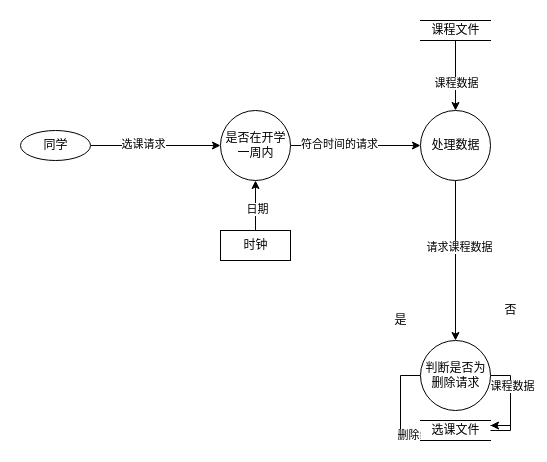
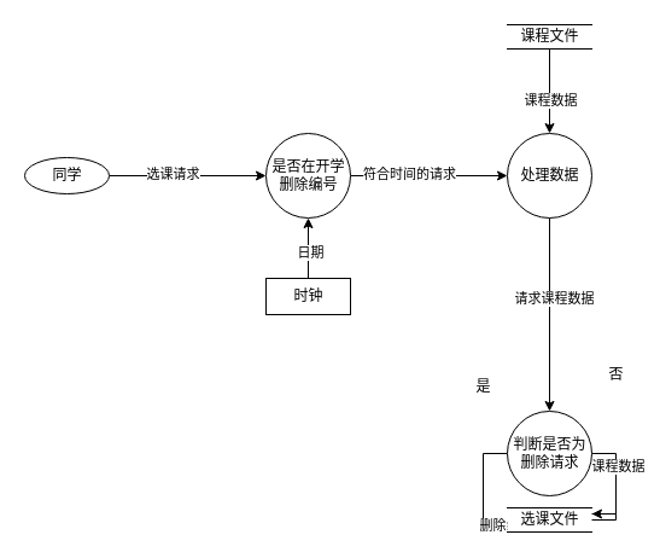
  <mxCell id="0" />
  <mxCell id="1" parent="0" />
  <mxCell id="2" style="edgeStyle=orthogonalEdgeStyle;rounded=0;orthogonalLoop=1;jettySize=auto;html=1;exitX=1;exitY=0.5;exitDx=0;exitDy=0;entryX=0;entryY=0.5;entryDx=0;entryDy=0;" edge="1" parent="1" source="4" target="7"><mxGeometry relative="1" as="geometry" /></mxCell>
  <mxCell id="3" value="选课请求" style="edgeLabel;html=1;align=center;verticalAlign=middle;resizable=0;points=[];" vertex="1" connectable="0" parent="2"><mxGeometry x="-0.203" y="2" relative="1" as="geometry"><mxPoint as="offset" /></mxGeometry></mxCell>
  <mxCell id="4" value="同学" style="ellipse;html=1;dashed=0;whitespace=wrap;" vertex="1" parent="1"><mxGeometry x="20" y="130" width="70" height="30" as="geometry" /></mxCell>
  <mxCell id="5" style="edgeStyle=orthogonalEdgeStyle;rounded=0;orthogonalLoop=1;jettySize=auto;html=1;exitX=1;exitY=0.5;exitDx=0;exitDy=0;entryX=0;entryY=0.5;entryDx=0;entryDy=0;" edge="1" parent="1" source="7" target="13"><mxGeometry relative="1" as="geometry"><mxPoint x="420" y="145" as="targetPoint" /></mxGeometry></mxCell>
  <mxCell id="6" value="符合时间的请求" style="edgeLabel;html=1;align=center;verticalAlign=middle;resizable=0;points=[];" vertex="1" connectable="0" parent="5"><mxGeometry x="-0.265" y="2" relative="1" as="geometry"><mxPoint as="offset" /></mxGeometry></mxCell>
- <mxCell id="7" value="是否在开学&lt;br&gt;一周内" style="shape=ellipse;html=1;dashed=0;whitespace=wrap;aspect=fixed;perimeter=ellipsePerimeter;" vertex="1" parent="1"><mxGeometry x="220" y="110" width="70" height="70" as="geometry" /></mxCell>
+ <mxCell id="7" value="是否在开学&lt;br&gt;删除编号" style="shape=ellipse;html=1;dashed=0;whitespace=wrap;aspect=fixed;perimeter=ellipsePerimeter;" vertex="1" parent="1"><mxGeometry x="220" y="110" width="70" height="70" as="geometry" /></mxCell>
  <mxCell id="8" style="edgeStyle=orthogonalEdgeStyle;rounded=0;orthogonalLoop=1;jettySize=auto;html=1;exitX=0.5;exitY=0;exitDx=0;exitDy=0;entryX=0.5;entryY=1;entryDx=0;entryDy=0;" edge="1" parent="1" source="10" target="7"><mxGeometry relative="1" as="geometry"><Array as="points"><mxPoint x="255" y="240" /><mxPoint x="255" y="240" /></Array></mxGeometry></mxCell>
  <mxCell id="9" value="日期" style="edgeLabel;html=1;align=center;verticalAlign=middle;resizable=0;points=[];" vertex="1" connectable="0" parent="8"><mxGeometry x="0.213" y="-1" relative="1" as="geometry"><mxPoint as="offset" /></mxGeometry></mxCell>
  <mxCell id="10" value="时钟" style="html=1;dashed=0;whitespace=wrap;" vertex="1" parent="1"><mxGeometry x="220" y="230" width="70" height="30" as="geometry" /></mxCell>
  <mxCell id="11" style="edgeStyle=orthogonalEdgeStyle;rounded=0;orthogonalLoop=1;jettySize=auto;html=1;exitX=0.5;exitY=1;exitDx=0;exitDy=0;entryX=0.5;entryY=0;entryDx=0;entryDy=0;" edge="1" parent="1" source="13" target="21"><mxGeometry relative="1" as="geometry"><mxPoint x="455" y="290" as="targetPoint" /></mxGeometry></mxCell>
  <mxCell id="12" value="请求课程数据" style="edgeLabel;html=1;align=center;verticalAlign=middle;resizable=0;points=[];" vertex="1" connectable="0" parent="11"><mxGeometry x="-0.171" y="3" relative="1" as="geometry"><mxPoint as="offset" /></mxGeometry></mxCell>
  <mxCell id="13" value="处理数据" style="shape=ellipse;html=1;dashed=0;whitespace=wrap;aspect=fixed;perimeter=ellipsePerimeter;" vertex="1" parent="1"><mxGeometry x="420" y="110" width="70" height="70" as="geometry" /></mxCell>
  <mxCell id="14" style="edgeStyle=orthogonalEdgeStyle;rounded=0;orthogonalLoop=1;jettySize=auto;html=1;exitX=0.5;exitY=1;exitDx=0;exitDy=0;entryX=0.5;entryY=0;entryDx=0;entryDy=0;" edge="1" parent="1" source="16" target="13"><mxGeometry relative="1" as="geometry" /></mxCell>
  <mxCell id="15" value="课程数据" style="edgeLabel;html=1;align=center;verticalAlign=middle;resizable=0;points=[];" vertex="1" connectable="0" parent="14"><mxGeometry x="0.192" relative="1" as="geometry"><mxPoint as="offset" /></mxGeometry></mxCell>
  <mxCell id="16" value="课程文件" style="html=1;dashed=0;whitespace=wrap;shape=partialRectangle;right=0;left=0;" vertex="1" parent="1"><mxGeometry x="420" y="20" width="70" height="20" as="geometry" /></mxCell>
  <mxCell id="17" style="edgeStyle=orthogonalEdgeStyle;rounded=0;orthogonalLoop=1;jettySize=auto;html=1;exitX=0;exitY=0.5;exitDx=0;exitDy=0;entryX=0;entryY=0.25;entryDx=0;entryDy=0;" edge="1" parent="1" source="21" target="22"><mxGeometry relative="1" as="geometry" /></mxCell>
  <mxCell id="18" value="删除编号" style="edgeLabel;html=1;align=center;verticalAlign=middle;resizable=0;points=[];" vertex="1" connectable="0" parent="17"><mxGeometry x="-0.337" y="-4" relative="1" as="geometry"><mxPoint as="offset" /></mxGeometry></mxCell>
  <mxCell id="19" style="edgeStyle=orthogonalEdgeStyle;rounded=0;orthogonalLoop=1;jettySize=auto;html=1;exitX=1;exitY=0.5;exitDx=0;exitDy=0;entryX=1;entryY=0.25;entryDx=0;entryDy=0;" edge="1" parent="1" source="21" target="22"><mxGeometry relative="1" as="geometry" /></mxCell>
  <mxCell id="20" value="课程数据" style="edgeLabel;html=1;align=center;verticalAlign=middle;resizable=0;points=[];" vertex="1" connectable="0" parent="19"><mxGeometry x="-0.337" y="1" relative="1" as="geometry"><mxPoint as="offset" /></mxGeometry></mxCell>
  <mxCell id="21" value="判断是否为&lt;br&gt;删除请求" style="shape=ellipse;html=1;dashed=0;whitespace=wrap;aspect=fixed;perimeter=ellipsePerimeter;" vertex="1" parent="1"><mxGeometry x="420" y="340" width="70" height="70" as="geometry" /></mxCell>
  <mxCell id="22" value="选课文件" style="html=1;dashed=0;whitespace=wrap;shape=partialRectangle;right=0;left=0;" vertex="1" parent="1"><mxGeometry x="420" y="420" width="70" height="20" as="geometry" /></mxCell>
  <mxCell id="23" value="是" style="text;html=1;align=center;verticalAlign=middle;resizable=0;points=[];autosize=1;strokeColor=none;fillColor=none;" vertex="1" parent="1"><mxGeometry x="385" y="310" width="30" height="20" as="geometry" /></mxCell>
  <mxCell id="24" value="否" style="text;html=1;align=center;verticalAlign=middle;resizable=0;points=[];autosize=1;strokeColor=none;fillColor=none;" vertex="1" parent="1"><mxGeometry x="495" y="300" width="30" height="20" as="geometry" /></mxCell>
